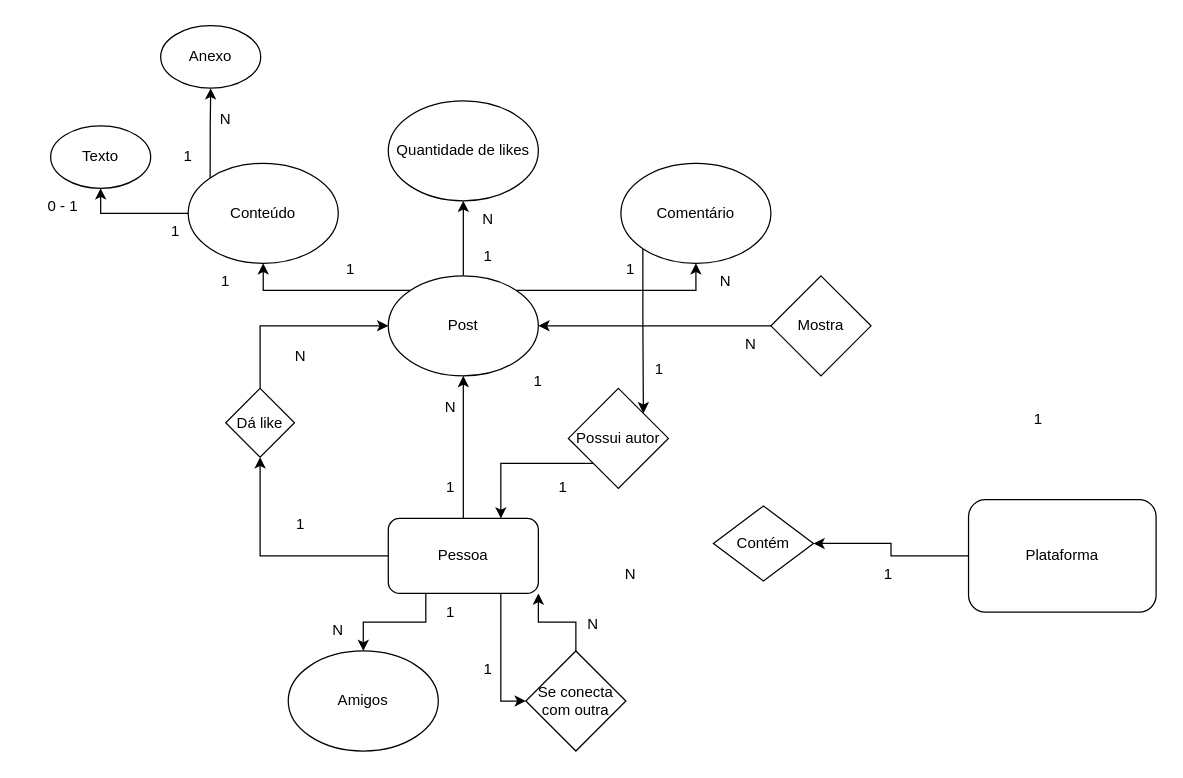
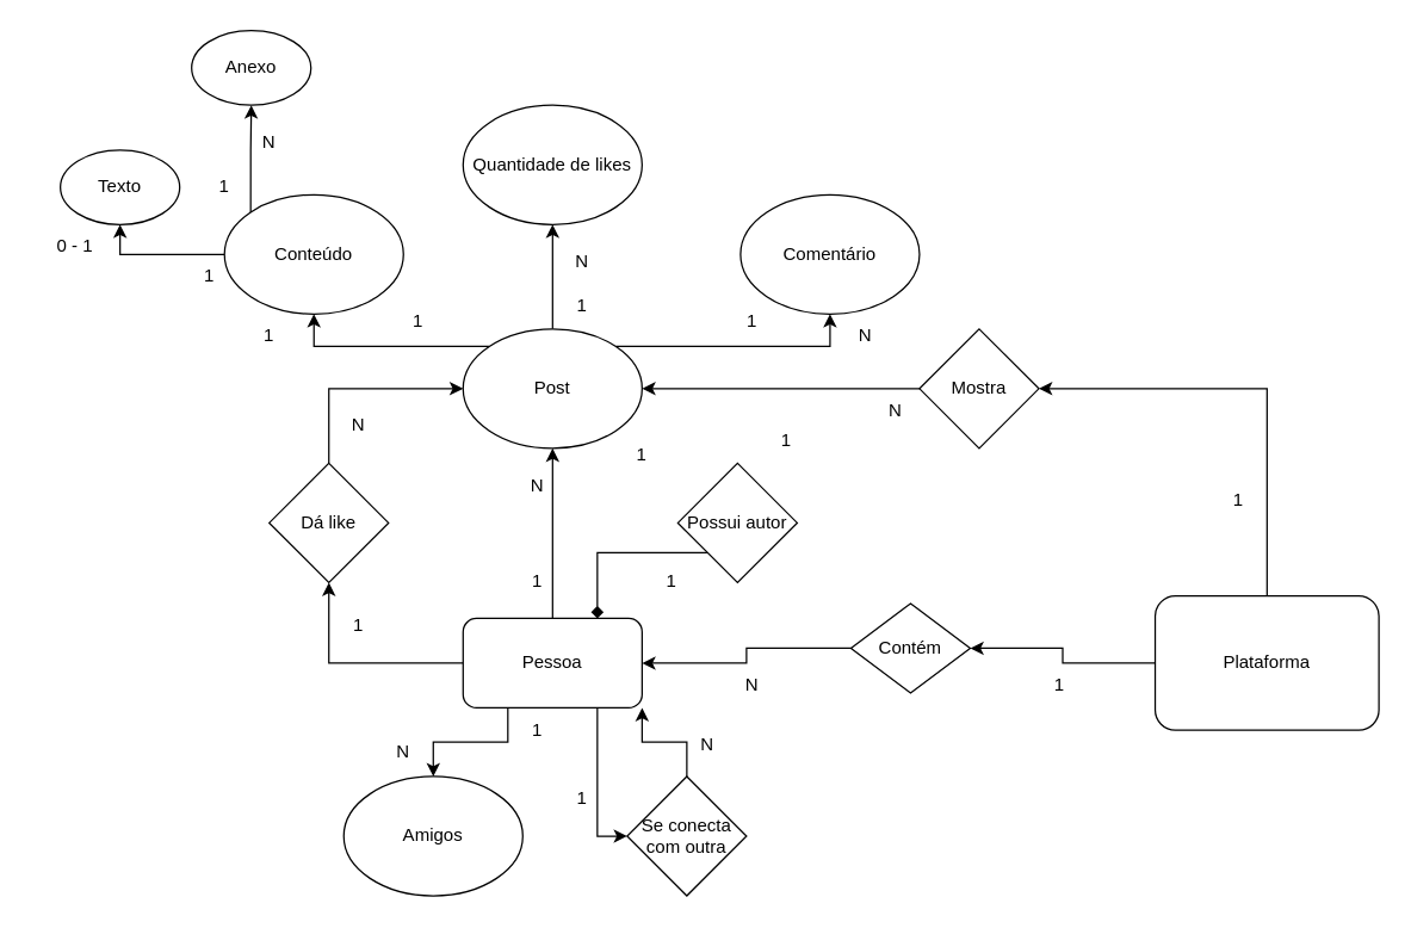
  <mxCell id="0" />
  <mxCell id="1" parent="0" />
  <mxCell id="2" style="edgeStyle=orthogonalEdgeStyle;rounded=0;orthogonalLoop=1;jettySize=auto;html=1;exitX=0.5;exitY=0;exitDx=0;exitDy=0;entryX=0.5;entryY=1;entryDx=0;entryDy=0;" edge="1" parent="1" source="6" target="19"><mxGeometry relative="1" as="geometry" /></mxCell>
  <mxCell id="3" style="edgeStyle=orthogonalEdgeStyle;rounded=0;orthogonalLoop=1;jettySize=auto;html=1;exitX=0.75;exitY=1;exitDx=0;exitDy=0;entryX=0;entryY=0.5;entryDx=0;entryDy=0;" edge="1" parent="1" source="6" target="13"><mxGeometry relative="1" as="geometry" /></mxCell>
  <mxCell id="4" style="edgeStyle=orthogonalEdgeStyle;rounded=0;orthogonalLoop=1;jettySize=auto;html=1;exitX=0.25;exitY=1;exitDx=0;exitDy=0;entryX=0.5;entryY=0;entryDx=0;entryDy=0;" edge="1" parent="1" source="6" target="49"><mxGeometry relative="1" as="geometry" /></mxCell>
  <mxCell id="5" style="edgeStyle=orthogonalEdgeStyle;rounded=0;orthogonalLoop=1;jettySize=auto;html=1;exitX=0;exitY=0.5;exitDx=0;exitDy=0;entryX=0.5;entryY=1;entryDx=0;entryDy=0;" edge="1" parent="1" source="6" target="8"><mxGeometry relative="1" as="geometry" /></mxCell>
  <mxCell id="6" value="Pessoa" style="rounded=1;whiteSpace=wrap;html=1;" vertex="1" parent="1"><mxGeometry x="310" y="414" width="120" height="60" as="geometry" /></mxCell>
  <mxCell id="7" style="edgeStyle=orthogonalEdgeStyle;rounded=0;orthogonalLoop=1;jettySize=auto;html=1;exitX=0.5;exitY=0;exitDx=0;exitDy=0;entryX=0;entryY=0.5;entryDx=0;entryDy=0;" edge="1" parent="1" source="8" target="19"><mxGeometry relative="1" as="geometry" /></mxCell>
- <mxCell id="8" value="Dá like" style="rhombus;whiteSpace=wrap;html=1;" vertex="1" parent="1"><mxGeometry x="180" y="310" width="55" height="55" as="geometry" /></mxCell>
+ <mxCell id="8" value="Dá like" style="rhombus;whiteSpace=wrap;html=1;" vertex="1" parent="1"><mxGeometry x="180" y="310" width="80" height="80" as="geometry" /></mxCell>
  <mxCell id="9" value="1" style="text;html=1;align=center;verticalAlign=middle;whiteSpace=wrap;rounded=0;" vertex="1" parent="1"><mxGeometry x="330" y="374" width="60" height="30" as="geometry" /></mxCell>
  <mxCell id="10" value="N" style="text;html=1;align=center;verticalAlign=middle;whiteSpace=wrap;rounded=0;" vertex="1" parent="1"><mxGeometry x="330" y="310" width="60" height="30" as="geometry" /></mxCell>
  <mxCell id="11" value="1" style="text;html=1;align=center;verticalAlign=middle;whiteSpace=wrap;rounded=0;" vertex="1" parent="1"><mxGeometry x="474" y="200" width="60" height="30" as="geometry" /></mxCell>
  <mxCell id="12" style="edgeStyle=orthogonalEdgeStyle;rounded=0;orthogonalLoop=1;jettySize=auto;html=1;exitX=0.5;exitY=0;exitDx=0;exitDy=0;entryX=1;entryY=1;entryDx=0;entryDy=0;" edge="1" parent="1" source="13" target="6"><mxGeometry relative="1" as="geometry" /></mxCell>
  <mxCell id="13" value="Se conecta com outra" style="rhombus;whiteSpace=wrap;html=1;" vertex="1" parent="1"><mxGeometry x="420" y="520" width="80" height="80" as="geometry" /></mxCell>
  <mxCell id="14" value="1" style="text;html=1;align=center;verticalAlign=middle;whiteSpace=wrap;rounded=0;" vertex="1" parent="1"><mxGeometry x="360" y="520" width="60" height="30" as="geometry" /></mxCell>
  <mxCell id="15" value="N" style="text;html=1;align=center;verticalAlign=middle;whiteSpace=wrap;rounded=0;" vertex="1" parent="1"><mxGeometry x="444" y="484" width="60" height="30" as="geometry" /></mxCell>
  <mxCell id="16" style="edgeStyle=orthogonalEdgeStyle;rounded=0;orthogonalLoop=1;jettySize=auto;html=1;exitX=1;exitY=0;exitDx=0;exitDy=0;entryX=0.5;entryY=1;entryDx=0;entryDy=0;" edge="1" parent="1" source="19" target="24"><mxGeometry relative="1" as="geometry" /></mxCell>
  <mxCell id="17" style="edgeStyle=orthogonalEdgeStyle;rounded=0;orthogonalLoop=1;jettySize=auto;html=1;exitX=0;exitY=0;exitDx=0;exitDy=0;entryX=0.5;entryY=1;entryDx=0;entryDy=0;" edge="1" parent="1" source="19" target="22"><mxGeometry relative="1" as="geometry" /></mxCell>
  <mxCell id="18" style="edgeStyle=orthogonalEdgeStyle;rounded=0;orthogonalLoop=1;jettySize=auto;html=1;exitX=0.5;exitY=0;exitDx=0;exitDy=0;entryX=0.5;entryY=1;entryDx=0;entryDy=0;" edge="1" parent="1" source="19" target="28"><mxGeometry relative="1" as="geometry" /></mxCell>
  <mxCell id="19" value="Post" style="ellipse;whiteSpace=wrap;html=1;" vertex="1" parent="1"><mxGeometry x="310" y="220" width="120" height="80" as="geometry" /></mxCell>
  <mxCell id="20" style="edgeStyle=orthogonalEdgeStyle;rounded=0;orthogonalLoop=1;jettySize=auto;html=1;exitX=0;exitY=0.5;exitDx=0;exitDy=0;entryX=0.5;entryY=1;entryDx=0;entryDy=0;" edge="1" parent="1" source="22" target="33"><mxGeometry relative="1" as="geometry" /></mxCell>
  <mxCell id="21" style="edgeStyle=orthogonalEdgeStyle;rounded=0;orthogonalLoop=1;jettySize=auto;html=1;exitX=0;exitY=0;exitDx=0;exitDy=0;entryX=0.5;entryY=1;entryDx=0;entryDy=0;" edge="1" parent="1" source="22" target="34"><mxGeometry relative="1" as="geometry" /></mxCell>
  <mxCell id="22" value="Conteúdo" style="ellipse;whiteSpace=wrap;html=1;" vertex="1" parent="1"><mxGeometry x="150" y="130" width="120" height="80" as="geometry" /></mxCell>
- <mxCell id="23" style="edgeStyle=orthogonalEdgeStyle;rounded=0;orthogonalLoop=1;jettySize=auto;html=1;exitX=0;exitY=1;exitDx=0;exitDy=0;entryX=1;entryY=0;entryDx=0;entryDy=0;" edge="1" parent="1" source="24" target="43"><mxGeometry relative="1" as="geometry" /></mxCell>
  <mxCell id="24" value="Comentário" style="ellipse;whiteSpace=wrap;html=1;" vertex="1" parent="1"><mxGeometry x="496" y="130" width="120" height="80" as="geometry" /></mxCell>
  <mxCell id="25" value="N" style="text;html=1;align=center;verticalAlign=middle;whiteSpace=wrap;rounded=0;" vertex="1" parent="1"><mxGeometry x="550" y="210" width="60" height="30" as="geometry" /></mxCell>
  <mxCell id="26" value="1" style="text;html=1;align=center;verticalAlign=middle;whiteSpace=wrap;rounded=0;" vertex="1" parent="1"><mxGeometry x="250" y="200" width="60" height="30" as="geometry" /></mxCell>
  <mxCell id="27" value="1" style="text;html=1;align=center;verticalAlign=middle;whiteSpace=wrap;rounded=0;" vertex="1" parent="1"><mxGeometry x="150" y="210" width="60" height="30" as="geometry" /></mxCell>
- <mxCell id="28" value="Quantidade de likes" style="ellipse;whiteSpace=wrap;html=1;" vertex="1" parent="1"><mxGeometry x="310" y="80" width="120" height="80" as="geometry" /></mxCell>
+ <mxCell id="28" value="Quantidade de likes" style="ellipse;whiteSpace=wrap;html=1;" vertex="1" parent="1"><mxGeometry x="310" y="70" width="120" height="80" as="geometry" /></mxCell>
  <mxCell id="29" value="1" style="text;html=1;align=center;verticalAlign=middle;whiteSpace=wrap;rounded=0;" vertex="1" parent="1"><mxGeometry x="360" y="190" width="60" height="30" as="geometry" /></mxCell>
  <mxCell id="30" value="N" style="text;html=1;align=center;verticalAlign=middle;whiteSpace=wrap;rounded=0;" vertex="1" parent="1"><mxGeometry x="360" y="160" width="60" height="30" as="geometry" /></mxCell>
  <mxCell id="31" value="1" style="text;html=1;align=center;verticalAlign=middle;whiteSpace=wrap;rounded=0;" vertex="1" parent="1"><mxGeometry x="210" y="404" width="60" height="30" as="geometry" /></mxCell>
  <mxCell id="32" value="N" style="text;html=1;align=center;verticalAlign=middle;whiteSpace=wrap;rounded=0;" vertex="1" parent="1"><mxGeometry x="210" y="270" width="60" height="30" as="geometry" /></mxCell>
  <mxCell id="33" value="Texto" style="ellipse;whiteSpace=wrap;html=1;" vertex="1" parent="1"><mxGeometry x="40" y="100" width="80" height="50" as="geometry" /></mxCell>
  <mxCell id="34" value="Anexo" style="ellipse;whiteSpace=wrap;html=1;" vertex="1" parent="1"><mxGeometry x="128" y="20" width="80" height="50" as="geometry" /></mxCell>
+ <mxCell id="35" style="edgeStyle=orthogonalEdgeStyle;rounded=0;orthogonalLoop=1;jettySize=auto;html=1;exitX=0.5;exitY=0;exitDx=0;exitDy=0;entryX=1;entryY=0.5;entryDx=0;entryDy=0;" edge="1" parent="1" source="37" target="39"><mxGeometry relative="1" as="geometry" /></mxCell>
  <mxCell id="36" style="edgeStyle=orthogonalEdgeStyle;rounded=0;orthogonalLoop=1;jettySize=auto;html=1;exitX=0;exitY=0.5;exitDx=0;exitDy=0;entryX=1;entryY=0.5;entryDx=0;entryDy=0;" edge="1" parent="1" source="37" target="56"><mxGeometry relative="1" as="geometry" /></mxCell>
  <mxCell id="37" value="Plataforma" style="rounded=1;whiteSpace=wrap;html=1;" vertex="1" parent="1"><mxGeometry x="774" y="399" width="150" height="90" as="geometry" /></mxCell>
  <mxCell id="38" style="edgeStyle=orthogonalEdgeStyle;rounded=0;orthogonalLoop=1;jettySize=auto;html=1;exitX=0;exitY=0.5;exitDx=0;exitDy=0;entryX=1;entryY=0.5;entryDx=0;entryDy=0;" edge="1" parent="1" source="39" target="19"><mxGeometry relative="1" as="geometry" /></mxCell>
  <mxCell id="39" value="Mostra" style="rhombus;whiteSpace=wrap;html=1;" vertex="1" parent="1"><mxGeometry x="616" y="220" width="80" height="80" as="geometry" /></mxCell>
  <mxCell id="40" value="1" style="text;html=1;align=center;verticalAlign=middle;whiteSpace=wrap;rounded=0;" vertex="1" parent="1"><mxGeometry x="400" y="290" width="60" height="30" as="geometry" /></mxCell>
  <mxCell id="41" value="1" style="text;html=1;align=center;verticalAlign=middle;whiteSpace=wrap;rounded=0;" vertex="1" parent="1"><mxGeometry x="420" y="374" width="60" height="30" as="geometry" /></mxCell>
- <mxCell id="42" style="edgeStyle=orthogonalEdgeStyle;rounded=0;orthogonalLoop=1;jettySize=auto;html=1;exitX=0;exitY=1;exitDx=0;exitDy=0;entryX=0.75;entryY=0;entryDx=0;entryDy=0;" edge="1" parent="1" source="43" target="6"><mxGeometry relative="1" as="geometry" /></mxCell>
+ <mxCell id="42" style="edgeStyle=orthogonalEdgeStyle;rounded=0;orthogonalLoop=1;jettySize=auto;html=1;exitX=0;exitY=1;exitDx=0;exitDy=0;entryX=0.75;entryY=0;entryDx=0;entryDy=0;endArrow=diamond;" edge="1" parent="1" source="43" target="6"><mxGeometry relative="1" as="geometry" /></mxCell>
  <mxCell id="43" value="Possui autor" style="rhombus;whiteSpace=wrap;html=1;" vertex="1" parent="1"><mxGeometry x="454" y="310" width="80" height="80" as="geometry" /></mxCell>
  <mxCell id="44" value="1" style="text;html=1;align=center;verticalAlign=middle;whiteSpace=wrap;rounded=0;" vertex="1" parent="1"><mxGeometry x="497" y="280" width="60" height="30" as="geometry" /></mxCell>
  <mxCell id="45" value="0 - 1" style="text;html=1;align=center;verticalAlign=middle;whiteSpace=wrap;rounded=0;" vertex="1" parent="1"><mxGeometry x="20" y="150" width="60" height="30" as="geometry" /></mxCell>
  <mxCell id="46" value="1" style="text;html=1;align=center;verticalAlign=middle;whiteSpace=wrap;rounded=0;" vertex="1" parent="1"><mxGeometry x="110" y="170" width="60" height="30" as="geometry" /></mxCell>
  <mxCell id="47" value="N" style="text;html=1;align=center;verticalAlign=middle;whiteSpace=wrap;rounded=0;" vertex="1" parent="1"><mxGeometry x="150" y="80" width="60" height="30" as="geometry" /></mxCell>
  <mxCell id="48" value="1" style="text;html=1;align=center;verticalAlign=middle;whiteSpace=wrap;rounded=0;" vertex="1" parent="1"><mxGeometry x="120" y="110" width="60" height="30" as="geometry" /></mxCell>
  <mxCell id="49" value="Amigos" style="ellipse;whiteSpace=wrap;html=1;" vertex="1" parent="1"><mxGeometry x="230" y="520" width="120" height="80" as="geometry" /></mxCell>
  <mxCell id="50" value="1" style="text;html=1;align=center;verticalAlign=middle;whiteSpace=wrap;rounded=0;" vertex="1" parent="1"><mxGeometry x="800" y="320" width="60" height="30" as="geometry" /></mxCell>
  <mxCell id="51" value="&lt;div&gt;N&lt;/div&gt;" style="text;html=1;align=center;verticalAlign=middle;whiteSpace=wrap;rounded=0;" vertex="1" parent="1"><mxGeometry x="474" y="444" width="60" height="30" as="geometry" /></mxCell>
  <mxCell id="52" value="N" style="text;html=1;align=center;verticalAlign=middle;whiteSpace=wrap;rounded=0;" vertex="1" parent="1"><mxGeometry x="570" y="260" width="60" height="30" as="geometry" /></mxCell>
  <mxCell id="53" value="1" style="text;html=1;align=center;verticalAlign=middle;whiteSpace=wrap;rounded=0;" vertex="1" parent="1"><mxGeometry x="330" y="474" width="60" height="30" as="geometry" /></mxCell>
  <mxCell id="54" value="N" style="text;html=1;align=center;verticalAlign=middle;whiteSpace=wrap;rounded=0;" vertex="1" parent="1"><mxGeometry x="240" y="489" width="60" height="30" as="geometry" /></mxCell>
+ <mxCell id="55" style="edgeStyle=orthogonalEdgeStyle;rounded=0;orthogonalLoop=1;jettySize=auto;html=1;exitX=0;exitY=0.5;exitDx=0;exitDy=0;entryX=1;entryY=0.5;entryDx=0;entryDy=0;" edge="1" parent="1" source="56" target="6"><mxGeometry relative="1" as="geometry" /></mxCell>
  <mxCell id="56" value="Contém" style="rhombus;whiteSpace=wrap;html=1;" vertex="1" parent="1"><mxGeometry x="570" y="404" width="80" height="60" as="geometry" /></mxCell>
  <mxCell id="57" value="1" style="text;html=1;align=center;verticalAlign=middle;whiteSpace=wrap;rounded=0;" vertex="1" parent="1"><mxGeometry x="680" y="444" width="60" height="30" as="geometry" /></mxCell>
